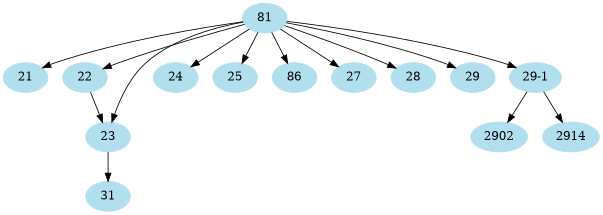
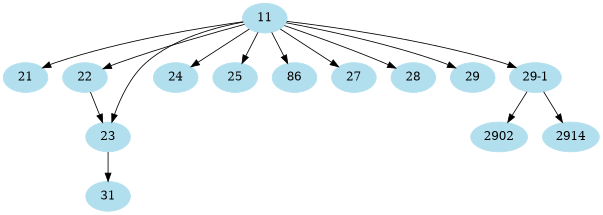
  digraph {
    node [color=lightblue2 style=filled]
-   n1 [label=81]
+   n1 [label=11]
    n2 [label=21]
    n3 [label=22]
    n4 [label=23]
    24
    25
    n7 [label=86]
    27
    28
    29
    "29-1"
    31
    n13 [label=2902]
    2914
    n1 -> n2
    n1 -> n3
    n1 -> n4
    n1 -> 24
    n1 -> 25
    n1 -> n7
    n1 -> 27
    n1 -> 28
    n1 -> 29
    n1 -> "29-1"
    n3 -> n4
    n4 -> 31
    "29-1" -> n13
    "29-1" -> 2914
  }
